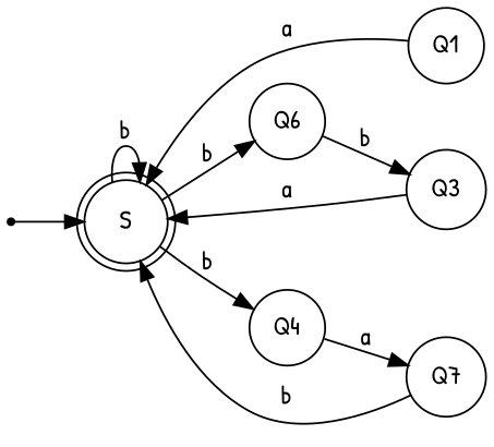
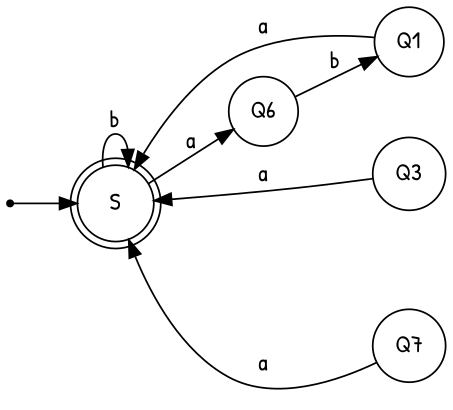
  digraph {
    fontname="Patrick Hand"
    rankdir=LR
    node [fontname="Patrick Hand" shape=circle]
    edge [fontname="Patrick Hand"]
    s [shape=point]
    S [shape=doublecircle]
    n3 [label=Q6]
-   Q4
    Q1
    Q3
    n7 [label=Q7]
    s -> S
    S -> S [label=b]
-   S -> n3 [label=b]
-   S -> Q4 [label=b]
-   n3 -> Q3 [label=b]
-   Q4 -> n7 [label=a]
+   S -> n3 [label=a]
+   n3 -> Q1 [label=b]
    Q1 -> S [label=a]
    Q3 -> S [label=a]
-   n7 -> S [label=b]
+   n7 -> S [label=a]
  }
